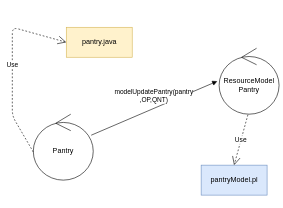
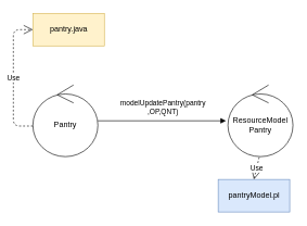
  <mxCell id="0" />
  <mxCell id="1" parent="0" />
- <mxCell id="2" value="Pantry" style="ellipse;shape=umlControl;whiteSpace=wrap;html=1;" vertex="1" parent="1"><mxGeometry x="55" y="190" width="100" height="110" as="geometry" /></mxCell>
- <mxCell id="3" value="ResourceModel&lt;br&gt;Pantry" style="ellipse;shape=umlControl;whiteSpace=wrap;html=1;" vertex="1" parent="1"><mxGeometry x="365" y="80" width="100" height="110" as="geometry" /></mxCell>
+ <mxCell id="2" value="Pantry" style="ellipse;shape=umlControl;whiteSpace=wrap;html=1;" vertex="1" parent="1"><mxGeometry x="50" y="130" width="100" height="110" as="geometry" /></mxCell>
+ <mxCell id="3" value="ResourceModel&lt;br&gt;Pantry" style="ellipse;shape=umlControl;whiteSpace=wrap;html=1;" vertex="1" parent="1"><mxGeometry x="350" y="130" width="100" height="110" as="geometry" /></mxCell>
  <mxCell id="4" value="modelUpdatePantry(pantry&lt;br&gt;,OP,QNT)" style="html=1;verticalAlign=bottom;endArrow=block;entryX=-0.03;entryY=0.5;entryDx=0;entryDy=0;entryPerimeter=0;" edge="1" parent="1" source="2" target="3"><mxGeometry x="0.015" y="5" width="80" relative="1" as="geometry"><mxPoint x="150" y="185" as="sourcePoint" /><mxPoint x="230" y="185" as="targetPoint" /><mxPoint as="offset" /></mxGeometry></mxCell>
  <mxCell id="5" value="pantryModel.pl" style="html=1;fillColor=#dae8fc;strokeColor=#6c8ebf;" vertex="1" parent="1"><mxGeometry x="335" y="275" width="110" height="50" as="geometry" /></mxCell>
  <mxCell id="6" value="Use" style="endArrow=open;endSize=12;dashed=1;html=1;exitX=0.48;exitY=1.009;exitDx=0;exitDy=0;exitPerimeter=0;entryX=0.5;entryY=0;entryDx=0;entryDy=0;" edge="1" parent="1" source="3" target="5"><mxGeometry width="160" relative="1" as="geometry"><mxPoint x="409.383" y="410.212" as="sourcePoint" /><mxPoint x="415" y="340" as="targetPoint" /></mxGeometry></mxCell>
- <mxCell id="7" value="pantry.java" style="html=1;fillColor=#fff2cc;strokeColor=#d6b656;" vertex="1" parent="1"><mxGeometry x="110" y="45" width="110" height="50" as="geometry" /></mxCell>
+ <mxCell id="7" value="pantry.java" style="html=1;fillColor=#fff2cc;strokeColor=#d6b656;" vertex="1" parent="1"><mxGeometry x="50" y="20" width="110" height="50" as="geometry" /></mxCell>
  <mxCell id="8" value="Use" style="endArrow=open;endSize=12;dashed=1;html=1;exitX=0;exitY=0.573;exitDx=0;exitDy=0;exitPerimeter=0;entryX=0;entryY=0.5;entryDx=0;entryDy=0;" edge="1" parent="1" source="2" target="7"><mxGeometry width="160" relative="1" as="geometry"><mxPoint x="408" y="250.99" as="sourcePoint" /><mxPoint x="410" y="300" as="targetPoint" /><Array as="points"><mxPoint x="20" y="193" /><mxPoint x="20" y="45" /></Array></mxGeometry></mxCell>
